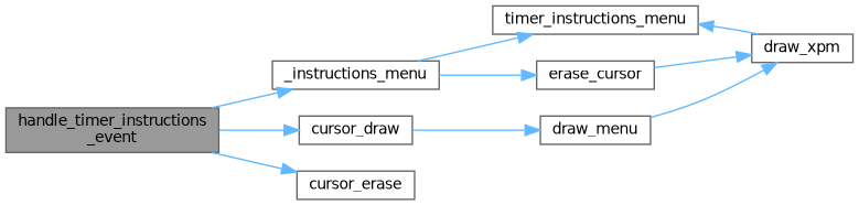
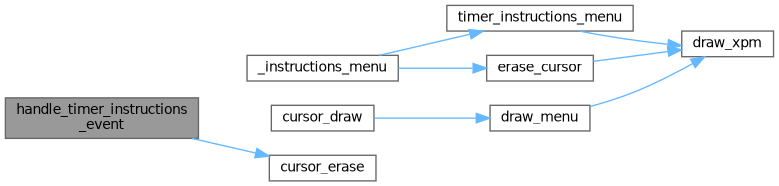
  digraph {
    rankdir=LR
    node [color=grey40 fillcolor=white fontname=Helvetica fontsize=10 shape=box style=filled]
    edge [color=steelblue1 fontname=Helvetica fontsize=10 labelfontname=Helvetica labelfontsize=10 style=solid]
    n1 [color=gray40 fillcolor=grey60 fontcolor=black height=0.2 label="handle_timer_instructions\l_event" width=0.4]
    n2 [height=0.2 label=_instructions_menu width=0.4]
    n3 [height=0.2 label=cursor_draw width=0.4]
    n4 [height=0.2 label=cursor_erase width=0.4]
    n5 [height=0.2 label=timer_instructions_menu width=0.4]
    n6 [height=0.2 label=erase_cursor width=0.4]
    n7 [height=0.2 label=draw_menu width=0.4]
    n8 [height=0.2 label=draw_xpm width=0.4]
-   n1 -> n2
-   n1 -> n3
    n1 -> n4
    n2 -> n5
    n2 -> n6
    n3 -> n7
-   n8 -> n5
+   n5 -> n8
    n6 -> n8
    n7 -> n8
  }
